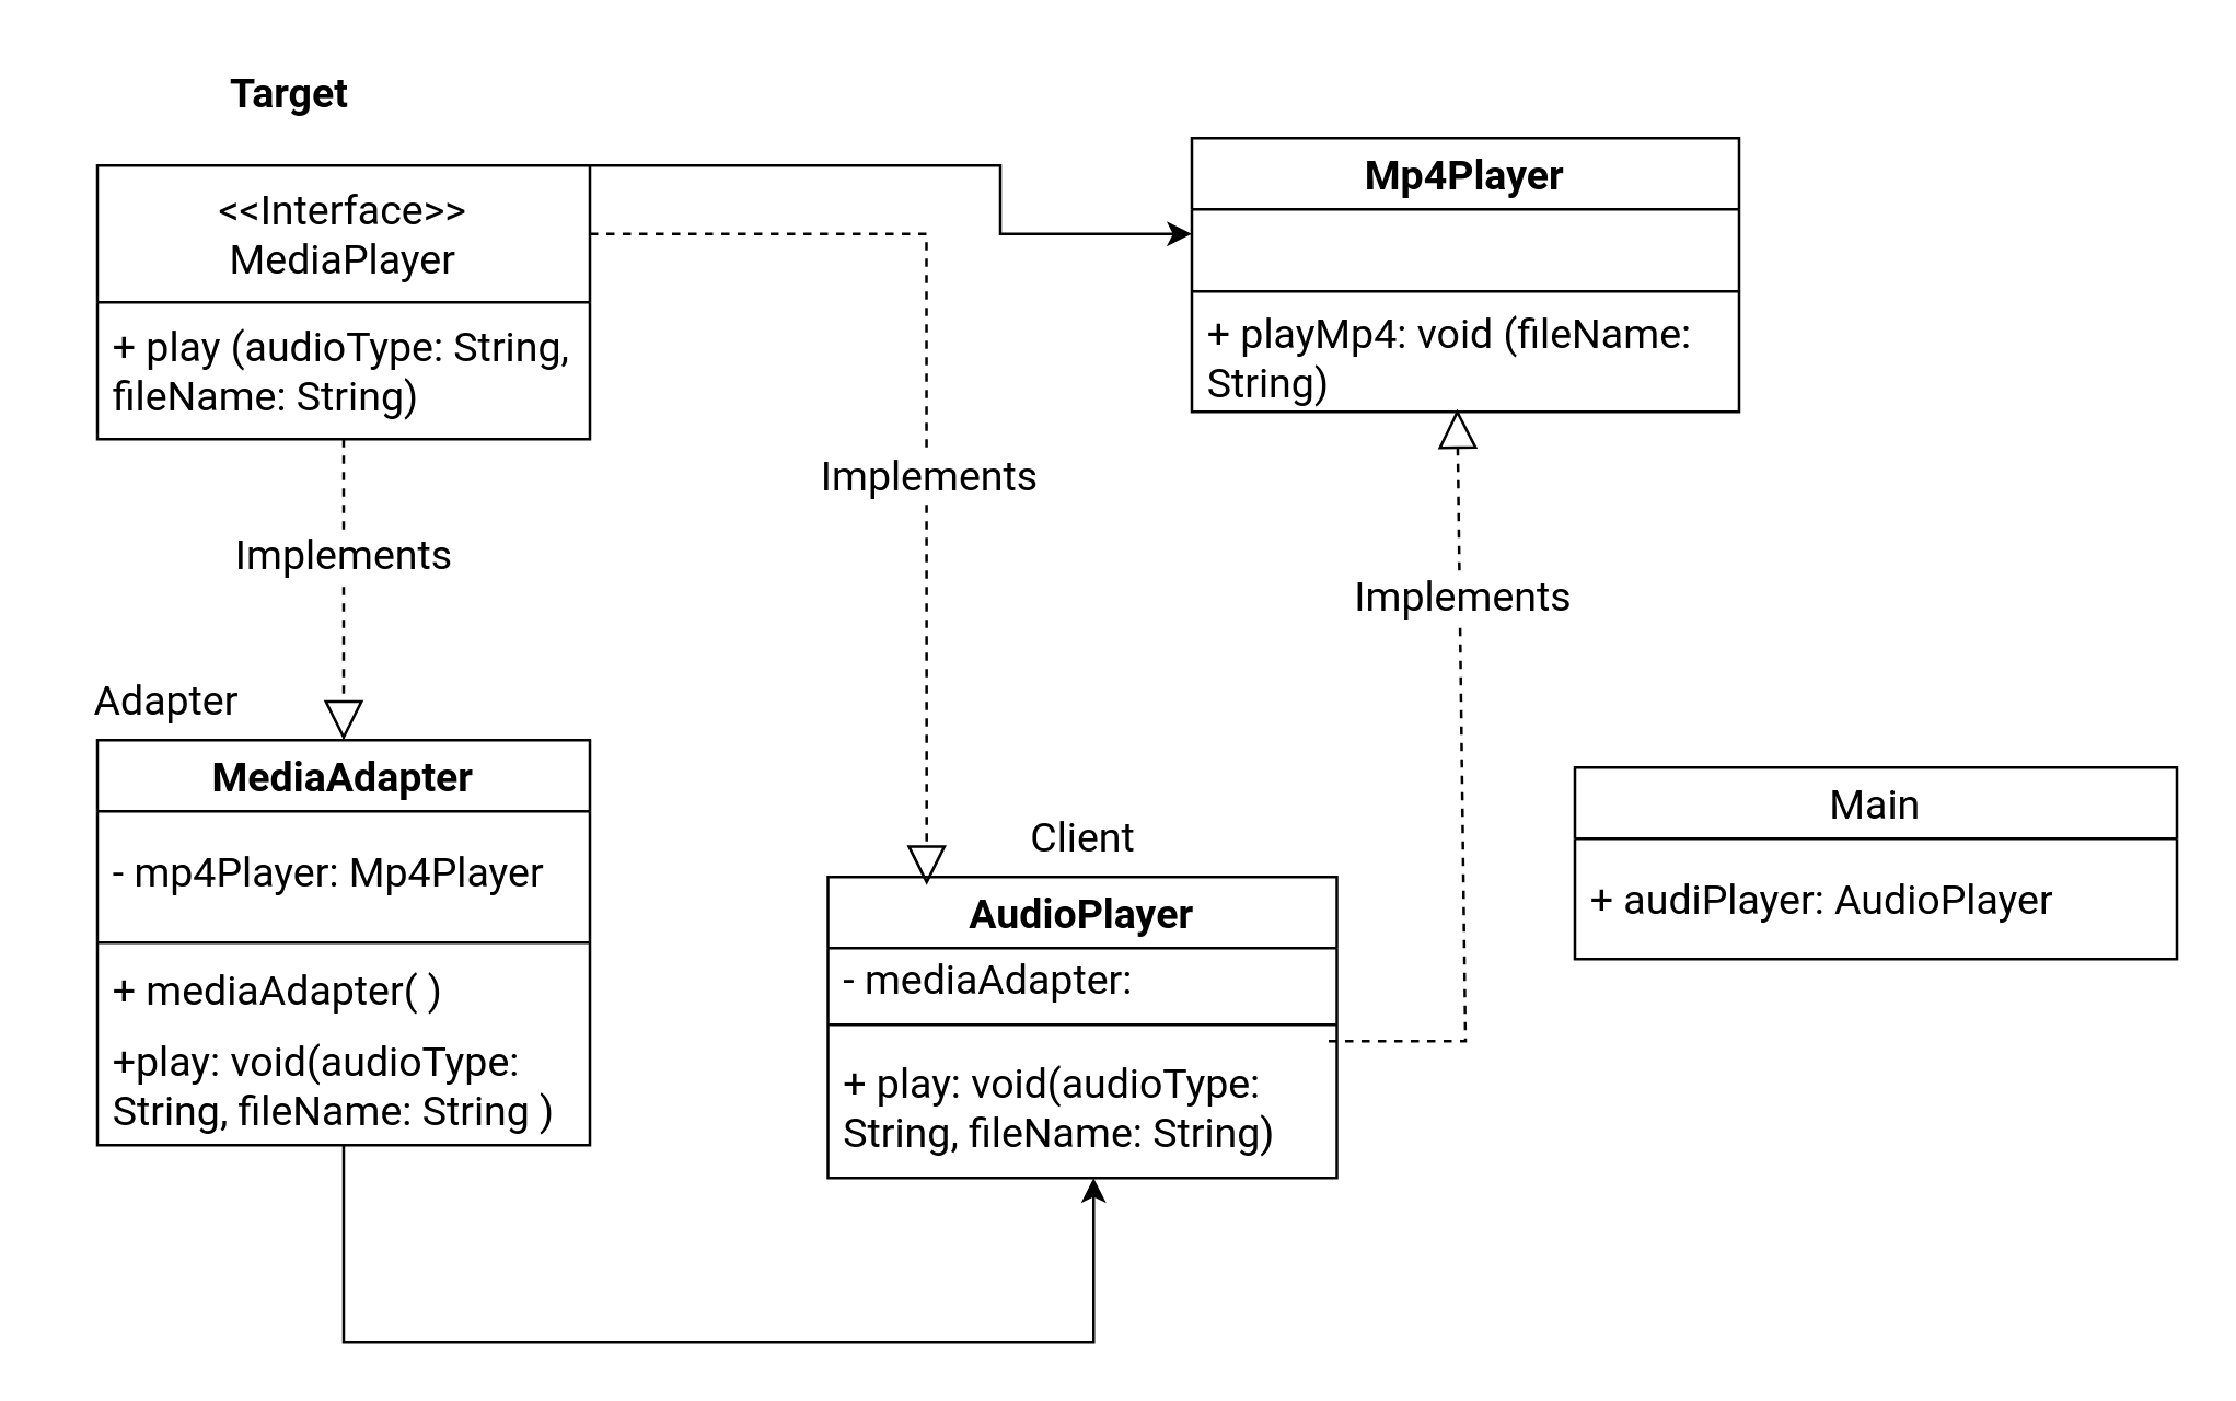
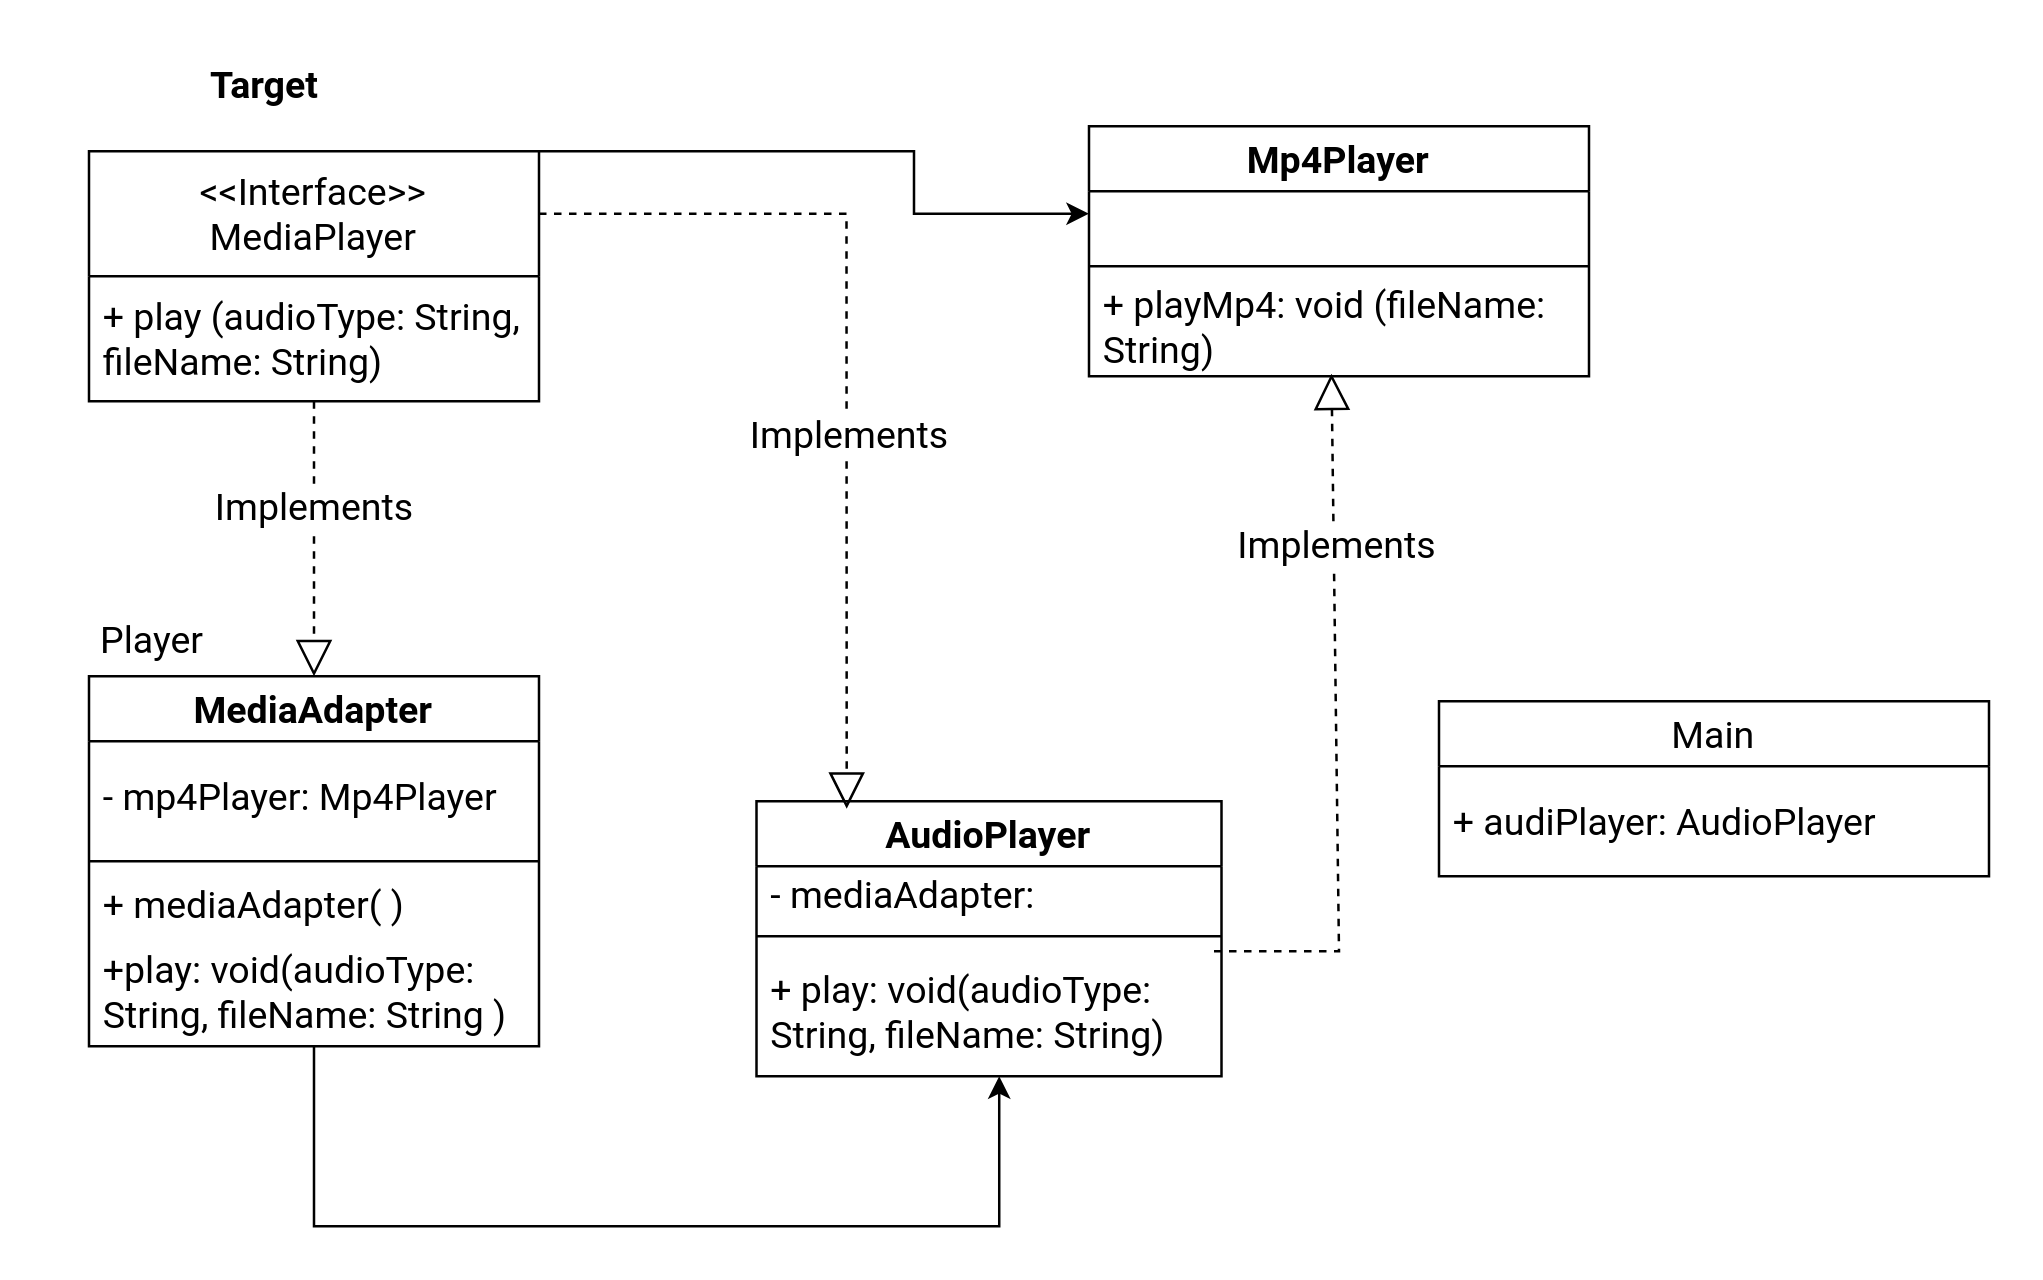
  <mxCell id="0" />
  <mxCell id="1" parent="0" />
  <mxCell id="2" style="edgeStyle=orthogonalEdgeStyle;rounded=0;orthogonalLoop=1;jettySize=auto;html=1;" edge="1" parent="1" source="3" target="7"><mxGeometry relative="1" as="geometry"><Array as="points"><mxPoint x="365" y="60" /><mxPoint x="365" y="85" /></Array></mxGeometry></mxCell>
  <mxCell id="3" value="&amp;lt;&amp;lt;Interface&amp;gt;&amp;gt;&lt;br style=&quot;font-size: 15px;&quot;&gt;MediaPlayer" style="swimlane;fontStyle=0;childLayout=stackLayout;horizontal=1;startSize=50;fillColor=none;horizontalStack=0;resizeParent=1;resizeParentMax=0;resizeLast=0;collapsible=1;marginBottom=0;whiteSpace=wrap;html=1;fontFamily=Roboto;fontSource=https%3A%2F%2Ffonts.googleapis.com%2Fcss%3Ffamily%3DRoboto;fontSize=15;align=center;verticalAlign=middle;" vertex="1" parent="1"><mxGeometry x="35" y="60" width="180" height="100" as="geometry" /></mxCell>
  <mxCell id="4" value="+ play (audioType: String, fileName: String)" style="text;strokeColor=none;fillColor=none;align=left;verticalAlign=middle;spacingLeft=4;spacingRight=4;overflow=hidden;rotatable=0;points=[[0,0.5],[1,0.5]];portConstraint=eastwest;whiteSpace=wrap;html=1;fontFamily=Roboto;fontSource=https%3A%2F%2Ffonts.googleapis.com%2Fcss%3Ffamily%3DRoboto;fontSize=15;" vertex="1" parent="3"><mxGeometry y="50" width="180" height="50" as="geometry" /></mxCell>
  <mxCell id="5" value="Target" style="text;align=center;fontStyle=1;verticalAlign=middle;spacingLeft=3;spacingRight=3;strokeColor=none;rotatable=0;points=[[0,0.5],[1,0.5]];portConstraint=eastwest;html=1;fontFamily=Roboto;fontSource=https%3A%2F%2Ffonts.googleapis.com%2Fcss%3Ffamily%3DRoboto;fontSize=15;" vertex="1" parent="1"><mxGeometry x="65" y="20" width="80" height="26" as="geometry" /></mxCell>
  <mxCell id="6" value="Mp4Player" style="swimlane;fontStyle=1;align=center;verticalAlign=middle;childLayout=stackLayout;horizontal=1;startSize=26;horizontalStack=0;resizeParent=1;resizeParentMax=0;resizeLast=0;collapsible=1;marginBottom=0;whiteSpace=wrap;html=1;fontFamily=Roboto;fontSource=https%3A%2F%2Ffonts.googleapis.com%2Fcss%3Ffamily%3DRoboto;fontSize=15;" vertex="1" parent="1"><mxGeometry x="435" y="50" width="200" height="100" as="geometry" /></mxCell>
  <mxCell id="7" value="&lt;br style=&quot;font-size: 15px;&quot;&gt;" style="text;strokeColor=none;fillColor=none;align=center;verticalAlign=middle;spacingLeft=4;spacingRight=4;overflow=hidden;rotatable=0;points=[[0,0.5],[1,0.5]];portConstraint=eastwest;whiteSpace=wrap;html=1;fontFamily=Roboto;fontSource=https%3A%2F%2Ffonts.googleapis.com%2Fcss%3Ffamily%3DRoboto;fontSize=15;" vertex="1" parent="6"><mxGeometry y="26" width="200" height="26" as="geometry" /></mxCell>
  <mxCell id="8" value="" style="line;strokeWidth=1;fillColor=none;align=center;verticalAlign=middle;spacingTop=-1;spacingLeft=3;spacingRight=3;rotatable=0;labelPosition=right;points=[];portConstraint=eastwest;strokeColor=inherit;fontFamily=Roboto;fontSource=https%3A%2F%2Ffonts.googleapis.com%2Fcss%3Ffamily%3DRoboto;fontSize=15;" vertex="1" parent="6"><mxGeometry y="52" width="200" height="8" as="geometry" /></mxCell>
  <mxCell id="9" value="+ playMp4: void (fileName: String)&lt;br style=&quot;font-size: 15px;&quot;&gt;" style="text;strokeColor=none;fillColor=none;align=left;verticalAlign=middle;spacingLeft=4;spacingRight=4;overflow=hidden;rotatable=0;points=[[0,0.5],[1,0.5]];portConstraint=eastwest;whiteSpace=wrap;html=1;fontFamily=Roboto;fontSource=https%3A%2F%2Ffonts.googleapis.com%2Fcss%3Ffamily%3DRoboto;fontSize=15;" vertex="1" parent="6"><mxGeometry y="60" width="200" height="40" as="geometry" /></mxCell>
  <mxCell id="10" style="edgeStyle=orthogonalEdgeStyle;rounded=0;orthogonalLoop=1;jettySize=auto;html=1;entryX=0.522;entryY=1;entryDx=0;entryDy=0;entryPerimeter=0;" edge="1" parent="1" source="11" target="22"><mxGeometry relative="1" as="geometry"><Array as="points"><mxPoint x="125" y="490" /><mxPoint x="399" y="490" /></Array></mxGeometry></mxCell>
  <mxCell id="11" value="MediaAdapter " style="swimlane;fontStyle=1;align=center;verticalAlign=middle;childLayout=stackLayout;horizontal=1;startSize=26;horizontalStack=0;resizeParent=1;resizeParentMax=0;resizeLast=0;collapsible=1;marginBottom=0;whiteSpace=wrap;html=1;fontFamily=Roboto;fontSource=https%3A%2F%2Ffonts.googleapis.com%2Fcss%3Ffamily%3DRoboto;fontSize=15;" vertex="1" parent="1"><mxGeometry x="35" y="270" width="180" height="148" as="geometry" /></mxCell>
  <mxCell id="12" value="- mp4Player: Mp4Player" style="text;strokeColor=none;fillColor=none;align=left;verticalAlign=middle;spacingLeft=4;spacingRight=4;overflow=hidden;rotatable=0;points=[[0,0.5],[1,0.5]];portConstraint=eastwest;whiteSpace=wrap;html=1;fontFamily=Roboto;fontSource=https%3A%2F%2Ffonts.googleapis.com%2Fcss%3Ffamily%3DRoboto;fontSize=15;" vertex="1" parent="11"><mxGeometry y="26" width="180" height="44" as="geometry" /></mxCell>
  <mxCell id="13" value="" style="line;strokeWidth=1;fillColor=none;align=center;verticalAlign=middle;spacingTop=-1;spacingLeft=3;spacingRight=3;rotatable=0;labelPosition=right;points=[];portConstraint=eastwest;strokeColor=inherit;fontFamily=Roboto;fontSource=https%3A%2F%2Ffonts.googleapis.com%2Fcss%3Ffamily%3DRoboto;fontSize=15;" vertex="1" parent="11"><mxGeometry y="70" width="180" height="8" as="geometry" /></mxCell>
  <mxCell id="14" value="+ mediaAdapter( )" style="text;strokeColor=none;fillColor=none;align=left;verticalAlign=middle;spacingLeft=4;spacingRight=4;overflow=hidden;rotatable=0;points=[[0,0.5],[1,0.5]];portConstraint=eastwest;whiteSpace=wrap;html=1;fontFamily=Roboto;fontSource=https%3A%2F%2Ffonts.googleapis.com%2Fcss%3Ffamily%3DRoboto;fontSize=15;" vertex="1" parent="11"><mxGeometry y="78" width="180" height="26" as="geometry" /></mxCell>
  <mxCell id="15" value="+play: void(audioType: String, fileName: String )" style="text;strokeColor=none;fillColor=none;align=left;verticalAlign=middle;spacingLeft=4;spacingRight=4;overflow=hidden;rotatable=0;points=[[0,0.5],[1,0.5]];portConstraint=eastwest;whiteSpace=wrap;html=1;fontFamily=Roboto;fontSource=https%3A%2F%2Ffonts.googleapis.com%2Fcss%3Ffamily%3DRoboto;fontSize=15;" vertex="1" parent="11"><mxGeometry y="104" width="180" height="44" as="geometry" /></mxCell>
  <mxCell id="16" value="" style="endArrow=block;dashed=1;endFill=0;endSize=12;html=1;rounded=0;fontFamily=Roboto;fontSource=https%3A%2F%2Ffonts.googleapis.com%2Fcss%3Ffamily%3DRoboto;fontSize=15;align=center;verticalAlign=middle;" edge="1" parent="1" source="4" target="11"><mxGeometry width="160" relative="1" as="geometry"><mxPoint x="116.76" y="229.2" as="sourcePoint" /><mxPoint x="185" y="190" as="targetPoint" /></mxGeometry></mxCell>
  <mxCell id="17" value="Implements" style="edgeLabel;html=1;align=center;verticalAlign=middle;resizable=0;points=[];fontFamily=Roboto;fontSource=https%3A%2F%2Ffonts.googleapis.com%2Fcss%3Ffamily%3DRoboto;fontSize=15;" vertex="1" connectable="0" parent="16"><mxGeometry x="-0.254" y="-1" relative="1" as="geometry"><mxPoint as="offset" /></mxGeometry></mxCell>
- <mxCell id="18" value="Adapter" style="text;html=1;align=center;verticalAlign=middle;resizable=0;points=[];autosize=1;strokeColor=none;fillColor=none;fontFamily=Roboto;fontSource=https%3A%2F%2Ffonts.googleapis.com%2Fcss%3Ffamily%3DRoboto;fontSize=15;" vertex="1" parent="1"><mxGeometry x="20" y="240" width="80" height="30" as="geometry" /></mxCell>
+ <mxCell id="18" value="Player" style="text;html=1;align=center;verticalAlign=middle;resizable=0;points=[];autosize=1;strokeColor=none;fillColor=none;fontFamily=Roboto;fontSource=https%3A%2F%2Ffonts.googleapis.com%2Fcss%3Ffamily%3DRoboto;fontSize=15;" vertex="1" parent="1"><mxGeometry x="20" y="240" width="80" height="30" as="geometry" /></mxCell>
  <mxCell id="19" value="AudioPlayer" style="swimlane;fontStyle=1;align=center;verticalAlign=middle;childLayout=stackLayout;horizontal=1;startSize=26;horizontalStack=0;resizeParent=1;resizeParentMax=0;resizeLast=0;collapsible=1;marginBottom=0;whiteSpace=wrap;html=1;fontFamily=Roboto;fontSource=https%3A%2F%2Ffonts.googleapis.com%2Fcss%3Ffamily%3DRoboto;fontSize=15;" vertex="1" parent="1"><mxGeometry x="302" y="320" width="186" height="110" as="geometry" /></mxCell>
  <mxCell id="20" value="- mediaAdapter: MediaAdapter" style="text;strokeColor=none;fillColor=none;align=left;verticalAlign=middle;spacingLeft=4;spacingRight=4;overflow=hidden;rotatable=0;points=[[0,0.5],[1,0.5]];portConstraint=eastwest;whiteSpace=wrap;html=1;fontFamily=Roboto;fontSource=https%3A%2F%2Ffonts.googleapis.com%2Fcss%3Ffamily%3DRoboto;fontSize=15;" vertex="1" parent="19"><mxGeometry y="26" width="186" height="24" as="geometry" /></mxCell>
  <mxCell id="21" value="" style="line;strokeWidth=1;fillColor=none;align=center;verticalAlign=middle;spacingTop=-1;spacingLeft=3;spacingRight=3;rotatable=0;labelPosition=right;points=[];portConstraint=eastwest;strokeColor=inherit;fontFamily=Roboto;fontSource=https%3A%2F%2Ffonts.googleapis.com%2Fcss%3Ffamily%3DRoboto;fontSize=15;" vertex="1" parent="19"><mxGeometry y="50" width="186" height="8" as="geometry" /></mxCell>
  <mxCell id="22" value="+ play: void(audioType: String, fileName: String)" style="text;strokeColor=none;fillColor=none;align=left;verticalAlign=middle;spacingLeft=4;spacingRight=4;overflow=hidden;rotatable=0;points=[[0,0.5],[1,0.5]];portConstraint=eastwest;whiteSpace=wrap;html=1;fontFamily=Roboto;fontSource=https%3A%2F%2Ffonts.googleapis.com%2Fcss%3Ffamily%3DRoboto;fontSize=15;" vertex="1" parent="19"><mxGeometry y="58" width="186" height="52" as="geometry" /></mxCell>
  <mxCell id="23" value="" style="endArrow=block;dashed=1;endFill=0;endSize=12;html=1;rounded=0;exitX=1;exitY=0.25;exitDx=0;exitDy=0;fontFamily=Roboto;fontSource=https%3A%2F%2Ffonts.googleapis.com%2Fcss%3Ffamily%3DRoboto;fontSize=15;align=center;verticalAlign=middle;entryX=0.194;entryY=0.027;entryDx=0;entryDy=0;entryPerimeter=0;" edge="1" parent="1" source="3" target="19"><mxGeometry width="160" relative="1" as="geometry"><mxPoint x="265" y="410" as="sourcePoint" /><mxPoint x="425" y="410" as="targetPoint" /><Array as="points"><mxPoint x="338" y="85" /></Array></mxGeometry></mxCell>
  <mxCell id="24" value="Implements&lt;br style=&quot;font-size: 15px;&quot;&gt;" style="edgeLabel;html=1;align=center;verticalAlign=middle;resizable=0;points=[];fontFamily=Roboto;fontSource=https%3A%2F%2Ffonts.googleapis.com%2Fcss%3Ffamily%3DRoboto;fontSize=15;" vertex="1" connectable="0" parent="23"><mxGeometry x="-0.282" y="2" relative="1" as="geometry"><mxPoint x="-2" y="81" as="offset" /></mxGeometry></mxCell>
  <mxCell id="25" value="Main" style="swimlane;fontStyle=0;childLayout=stackLayout;horizontal=1;startSize=26;fillColor=none;horizontalStack=0;resizeParent=1;resizeParentMax=0;resizeLast=0;collapsible=1;marginBottom=0;whiteSpace=wrap;html=1;fontFamily=Roboto;fontSource=https%3A%2F%2Ffonts.googleapis.com%2Fcss%3Ffamily%3DRoboto;fontSize=15;align=center;verticalAlign=middle;" vertex="1" parent="1"><mxGeometry x="575" y="280" width="220" height="70" as="geometry" /></mxCell>
  <mxCell id="26" value="+ audiPlayer: AudioPlayer" style="text;strokeColor=none;fillColor=none;align=left;verticalAlign=middle;spacingLeft=4;spacingRight=4;overflow=hidden;rotatable=0;points=[[0,0.5],[1,0.5]];portConstraint=eastwest;whiteSpace=wrap;html=1;fontFamily=Roboto;fontSource=https%3A%2F%2Ffonts.googleapis.com%2Fcss%3Ffamily%3DRoboto;fontSize=15;" vertex="1" parent="25"><mxGeometry y="26" width="220" height="44" as="geometry" /></mxCell>
- <mxCell id="27" value="Client" style="text;html=1;align=center;verticalAlign=middle;resizable=0;points=[];autosize=1;strokeColor=none;fillColor=none;fontFamily=Roboto;fontSource=https%3A%2F%2Ffonts.googleapis.com%2Fcss%3Ffamily%3DRoboto;fontSize=15;" vertex="1" parent="1"><mxGeometry x="365" y="290" width="60" height="30" as="geometry" /></mxCell>
  <mxCell id="28" value="" style="endArrow=block;dashed=1;endFill=0;endSize=12;html=1;rounded=0;fontFamily=Roboto;fontSource=https%3A%2F%2Ffonts.googleapis.com%2Fcss%3Ffamily%3DRoboto;fontSize=15;align=center;verticalAlign=middle;entryX=0.485;entryY=0.975;entryDx=0;entryDy=0;entryPerimeter=0;" edge="1" parent="1" target="9"><mxGeometry width="160" relative="1" as="geometry"><mxPoint x="485" y="380" as="sourcePoint" /><mxPoint x="348" y="333" as="targetPoint" /><Array as="points"><mxPoint x="535" y="380" /></Array></mxGeometry></mxCell>
  <mxCell id="29" value="Implements" style="edgeLabel;html=1;align=center;verticalAlign=middle;resizable=0;points=[];fontFamily=Roboto;fontSource=https%3A%2F%2Ffonts.googleapis.com%2Fcss%3Ffamily%3DRoboto;fontSize=15;" vertex="1" connectable="0" parent="28"><mxGeometry x="0.521" y="-1" relative="1" as="geometry"><mxPoint as="offset" /></mxGeometry></mxCell>
